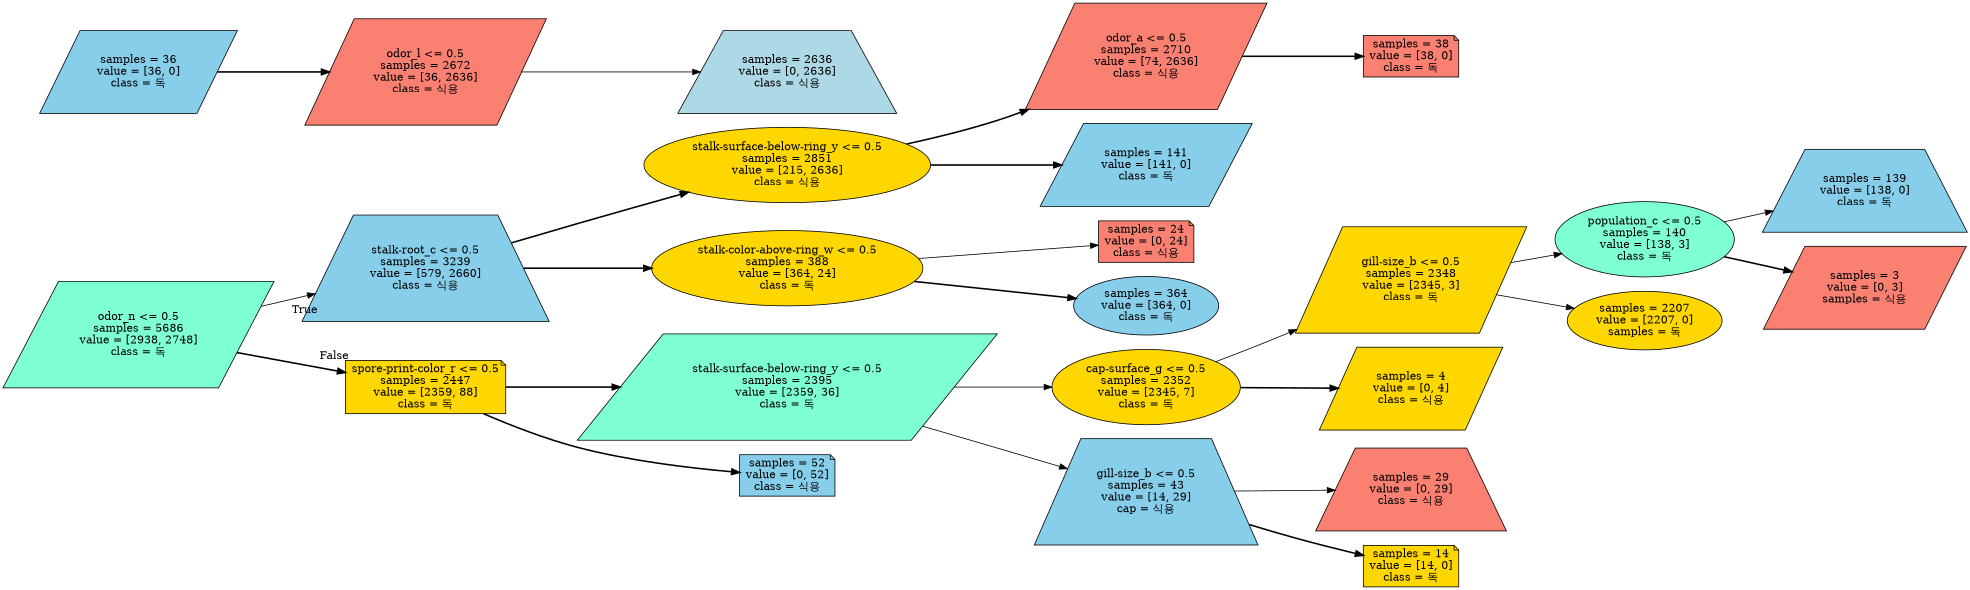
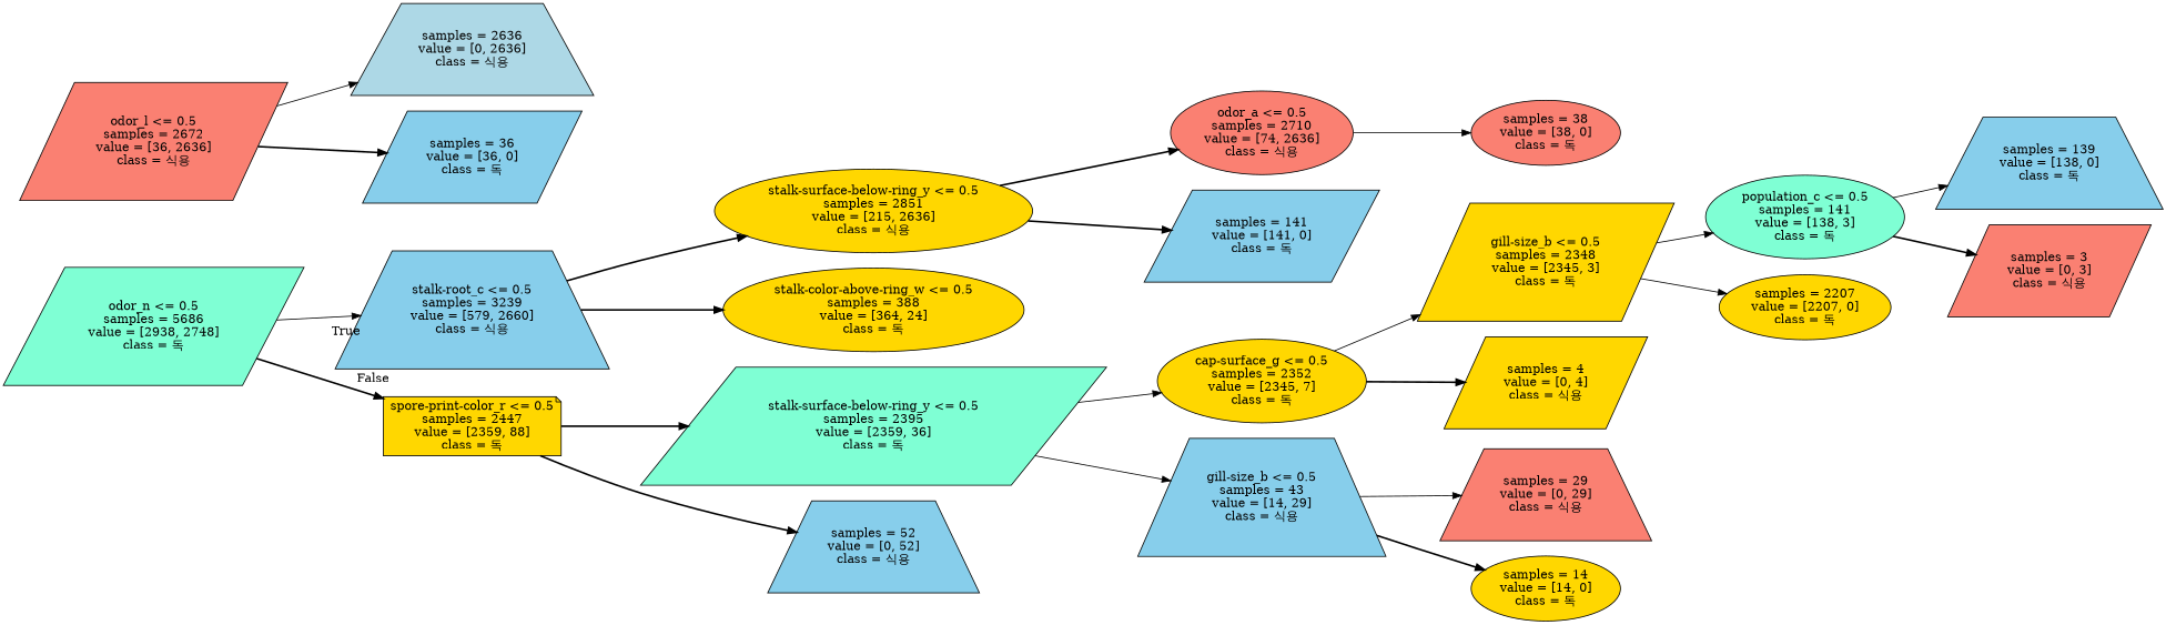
  digraph {
    rankdir=LR
    node [color=black fillcolor=gold shape=ellipse style=filled]
    edge [style=bold]
    n1 [fillcolor=aquamarine label="odor_n <= 0.5\nsamples = 5686\nvalue = [2938, 2748]\nclass = 독" shape=parallelogram]
    n2 [fillcolor=skyblue label="stalk-root_c <= 0.5\nsamples = 3239\nvalue = [579, 2660]\nclass = 식용" shape=trapezium]
    n3 [label="spore-print-color_r <= 0.5\nsamples = 2447\nvalue = [2359, 88]\nclass = 독" shape=note]
    n4 [label="stalk-surface-below-ring_y <= 0.5\nsamples = 2851\nvalue = [215, 2636]\nclass = 식용"]
    n5 [label="stalk-color-above-ring_w <= 0.5\nsamples = 388\nvalue = [364, 24]\nclass = 독"]
    n6 [fillcolor=aquamarine label="stalk-surface-below-ring_y <= 0.5\nsamples = 2395\nvalue = [2359, 36]\nclass = 독" shape=parallelogram]
-   n7 [fillcolor=skyblue label="samples = 52\nvalue = [0, 52]\nclass = 식용" shape=note]
-   n8 [fillcolor=salmon label="odor_a <= 0.5\nsamples = 2710\nvalue = [74, 2636]\nclass = 식용" shape=parallelogram]
+   n7 [fillcolor=skyblue label="samples = 52\nvalue = [0, 52]\nclass = 식용" shape=trapezium]
+   n8 [fillcolor=salmon label="odor_a <= 0.5\nsamples = 2710\nvalue = [74, 2636]\nclass = 식용"]
    n9 [fillcolor=skyblue label="samples = 141\nvalue = [141, 0]\nclass = 독" shape=parallelogram]
-   n10 [fillcolor=salmon label="samples = 24\nvalue = [0, 24]\nclass = 식용" shape=note]
-   n11 [fillcolor=skyblue label="samples = 364\nvalue = [364, 0]\nclass = 독"]
-   n12 [fillcolor=salmon label="samples = 38\nvalue = [38, 0]\nclass = 독" shape=note]
+   n12 [fillcolor=salmon label="samples = 38\nvalue = [38, 0]\nclass = 독"]
    n13 [fillcolor=salmon label="odor_l <= 0.5\nsamples = 2672\nvalue = [36, 2636]\nclass = 식용" shape=parallelogram]
    n14 [fillcolor=lightblue label="samples = 2636\nvalue = [0, 2636]\nclass = 식용" shape=trapezium]
    n15 [fillcolor=skyblue label="samples = 36\nvalue = [36, 0]\nclass = 독" shape=parallelogram]
    n16 [label="cap-surface_g <= 0.5\nsamples = 2352\nvalue = [2345, 7]\nclass = 독"]
-   n17 [fillcolor=skyblue label="gill-size_b <= 0.5\nsamples = 43\nvalue = [14, 29]\ncap = 식용" shape=trapezium]
+   n17 [fillcolor=skyblue label="gill-size_b <= 0.5\nsamples = 43\nvalue = [14, 29]\nclass = 식용" shape=trapezium]
    n18 [label="gill-size_b <= 0.5\nsamples = 2348\nvalue = [2345, 3]\nclass = 독" shape=parallelogram]
    n19 [label="samples = 4\nvalue = [0, 4]\nclass = 식용" shape=parallelogram]
    n20 [fillcolor=salmon label="samples = 29\nvalue = [0, 29]\nclass = 식용" shape=trapezium]
-   n21 [label="samples = 14\nvalue = [14, 0]\nclass = 독" shape=note]
-   n22 [fillcolor=aquamarine label="population_c <= 0.5\nsamples = 140\nvalue = [138, 3]\nclass = 독"]
-   n23 [label="samples = 2207\nvalue = [2207, 0]\nsamples = 독"]
+   n21 [label="samples = 14\nvalue = [14, 0]\nclass = 독"]
+   n22 [fillcolor=aquamarine label="population_c <= 0.5\nsamples = 141\nvalue = [138, 3]\nclass = 독"]
+   n23 [label="samples = 2207\nvalue = [2207, 0]\nclass = 독"]
    n24 [fillcolor=skyblue label="samples = 139\nvalue = [138, 0]\nclass = 독" shape=trapezium]
-   n25 [fillcolor=salmon label="samples = 3\nvalue = [0, 3]\nsamples = 식용" shape=parallelogram]
+   n25 [fillcolor=salmon label="samples = 3\nvalue = [0, 3]\nclass = 식용" shape=parallelogram]
    n1 -> n2 [headlabel=True labelangle=45 labeldistance=2.5 style=solid]
    n1 -> n3 [headlabel=False labelangle=-45 labeldistance=2.5]
    n2 -> n4
    n2 -> n5
    n3 -> n6
    n3 -> n7
    n4 -> n8
    n4 -> n9
-   n5 -> n10 [style=solid]
-   n5 -> n11
    n6 -> n16 [style=solid]
    n6 -> n17 [style=solid]
-   n8 -> n12
+   n8 -> n12 [style=solid]
    n13 -> n14 [style=solid]
-   n15 -> n13
+   n13 -> n15
    n16 -> n18 [style=solid]
    n16 -> n19
    n17 -> n20 [style=solid]
    n17 -> n21
    n18 -> n22 [style=solid]
    n18 -> n23 [style=solid]
    n22 -> n24 [style=solid]
    n22 -> n25
  }
